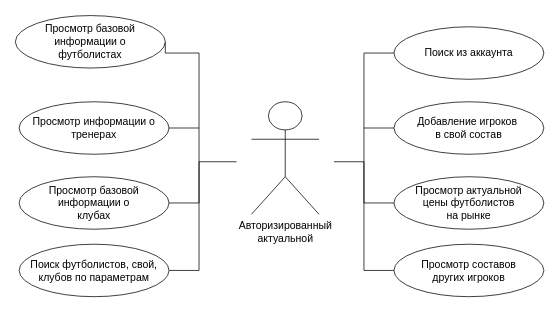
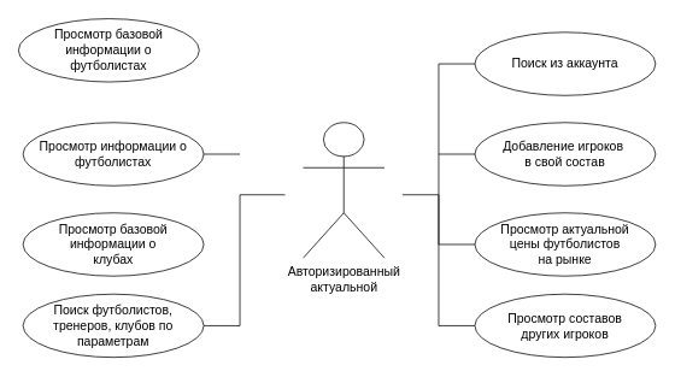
  <mxCell id="0" />
  <mxCell id="1" parent="0" />
  <mxCell id="2" value="&lt;span style=&quot;font-size: 14px&quot;&gt;Авторизированный&lt;br&gt;актуальной&lt;br&gt;&lt;br&gt;&lt;/span&gt;" style="shape=umlActor;verticalLabelPosition=bottom;verticalAlign=top;html=1;" parent="1" vertex="1"><mxGeometry x="335" y="135" width="90" height="150" as="geometry" /></mxCell>
  <mxCell id="3" style="edgeStyle=orthogonalEdgeStyle;rounded=0;html=1;fontSize=14;endArrow=none;endFill=0;strokeColor=default;exitX=0;exitY=0.5;exitDx=0;exitDy=0;entryX=0;entryY=0.5;entryDx=0;entryDy=0;" parent="1" source="14" target="4" edge="1"><mxGeometry relative="1" as="geometry"><Array as="points"><mxPoint x="485" y="70" /><mxPoint x="485" y="270" /></Array><mxPoint x="515" y="70" as="sourcePoint" /><mxPoint x="515" y="270" as="targetPoint" /></mxGeometry></mxCell>
  <mxCell id="4" value="Просмотр актуальной &lt;br&gt;цены&amp;nbsp;футболистов &lt;br&gt;на рынке" style="ellipse;whiteSpace=wrap;html=1;fontSize=14;" parent="1" vertex="1"><mxGeometry x="525" y="235" width="200" height="70" as="geometry" /></mxCell>
  <mxCell id="5" style="edgeStyle=orthogonalEdgeStyle;rounded=0;html=1;fontSize=14;endArrow=none;endFill=0;strokeColor=default;exitX=0;exitY=0.5;exitDx=0;exitDy=0;" parent="1" source="6" edge="1"><mxGeometry relative="1" as="geometry"><mxPoint x="485" y="170" as="targetPoint" /><mxPoint x="515" y="170" as="sourcePoint" /></mxGeometry></mxCell>
  <mxCell id="6" value="Добавление игроков&amp;nbsp;&lt;br&gt;в свой состав" style="ellipse;whiteSpace=wrap;html=1;fontSize=14;" parent="1" vertex="1"><mxGeometry x="525" y="135" width="200" height="70" as="geometry" /></mxCell>
- <mxCell id="7" style="edgeStyle=orthogonalEdgeStyle;html=1;exitX=1;exitY=0.5;exitDx=0;exitDy=0;entryX=1;entryY=0.5;entryDx=0;entryDy=0;fontSize=14;strokeColor=default;rounded=0;endArrow=none;endFill=0;" parent="1" source="8" target="11" edge="1"><mxGeometry relative="1" as="geometry"><Array as="points"><mxPoint x="265" y="70" /><mxPoint x="265" y="270" /></Array></mxGeometry></mxCell>
  <mxCell id="8" value="Просмотр базовой информации о &lt;br&gt;футболистах" style="ellipse;whiteSpace=wrap;html=1;fontSize=14;" parent="1" vertex="1"><mxGeometry x="20" y="20" width="200" height="70" as="geometry" /></mxCell>
  <mxCell id="9" style="edgeStyle=orthogonalEdgeStyle;rounded=0;html=1;exitX=1;exitY=0.5;exitDx=0;exitDy=0;fontSize=14;endArrow=none;endFill=0;strokeColor=default;" parent="1" source="10" edge="1"><mxGeometry relative="1" as="geometry"><mxPoint x="265" y="170" as="targetPoint" /></mxGeometry></mxCell>
- <mxCell id="10" value="Просмотр информации о &lt;br&gt;тренерах" style="ellipse;whiteSpace=wrap;html=1;fontSize=14;" parent="1" vertex="1"><mxGeometry x="25" y="135" width="200" height="70" as="geometry" /></mxCell>
+ <mxCell id="10" value="Просмотр информации о &lt;br&gt;футболистах" style="ellipse;whiteSpace=wrap;html=1;fontSize=14;" parent="1" vertex="1"><mxGeometry x="25" y="135" width="200" height="70" as="geometry" /></mxCell>
  <mxCell id="11" value="Просмотр базовой информации о &lt;br&gt;клубах" style="ellipse;whiteSpace=wrap;html=1;fontSize=14;" parent="1" vertex="1"><mxGeometry x="25" y="235" width="200" height="70" as="geometry" /></mxCell>
  <mxCell id="12" style="edgeStyle=orthogonalEdgeStyle;html=1;exitX=1;exitY=0.5;exitDx=0;exitDy=0;rounded=0;endArrow=none;endFill=0;" edge="1" parent="1" source="13"><mxGeometry relative="1" as="geometry"><mxPoint x="315" y="215" as="targetPoint" /><Array as="points"><mxPoint x="265" y="360" /><mxPoint x="265" y="215" /></Array></mxGeometry></mxCell>
- <mxCell id="13" value="Поиск футболистов, свой, клубов по параметрам" style="ellipse;whiteSpace=wrap;html=1;fontSize=14;" parent="1" vertex="1"><mxGeometry x="25" y="325" width="200" height="70" as="geometry" /></mxCell>
+ <mxCell id="13" value="Поиск футболистов, тренеров, клубов по параметрам" style="ellipse;whiteSpace=wrap;html=1;fontSize=14;" parent="1" vertex="1"><mxGeometry x="25" y="325" width="200" height="70" as="geometry" /></mxCell>
  <mxCell id="14" value="Поиск из аккаунта" style="ellipse;whiteSpace=wrap;html=1;fontSize=14;" vertex="1" parent="1"><mxGeometry x="525" y="35" width="200" height="70" as="geometry" /></mxCell>
  <mxCell id="15" style="edgeStyle=orthogonalEdgeStyle;rounded=0;html=1;exitX=0;exitY=0.5;exitDx=0;exitDy=0;endArrow=none;endFill=0;" edge="1" parent="1" source="16"><mxGeometry relative="1" as="geometry"><mxPoint x="445" y="215" as="targetPoint" /><Array as="points"><mxPoint x="485" y="360" /><mxPoint x="485" y="215" /></Array></mxGeometry></mxCell>
  <mxCell id="16" value="Просмотр составов&lt;br&gt;других игроков" style="ellipse;whiteSpace=wrap;html=1;fontSize=14;" vertex="1" parent="1"><mxGeometry x="525" y="325" width="200" height="70" as="geometry" /></mxCell>
